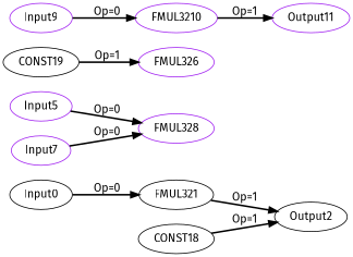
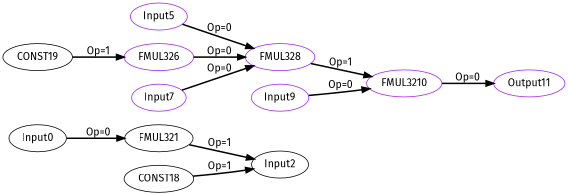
  digraph {
    fontname="Fira Sans"
    rankdir=LR
    node [color=purple fontname="Fira Sans" opcode=Input]
    edge [color=black fontname="Fira Sans" operand=0 style=bold]
    Input0 [color=black offset="0,0" pattern="4,25,-96,25,-96,30,4,20" ref_name=gemm_0]
    FMUL321 [color=black opcode=FMUL32]
-   Output2 [color=black offset="0,0" opcode=Output pattern="4,25,-96,25,-96,30,4,20" ref_name=gemm_4]
+   Output2 [color=black offset="0,0" opcode=Output pattern="4,25,-96,25,-96,30,4,20" ref_name=gemm_4 label=Input2]
    Input5 [offset="0,0" pattern="0,25,0,25,4,30,4,20" ref_name=gemm_1]
    FMUL328 [opcode=FMUL32]
    FMUL326 [opcode=FMUL32]
    n7 [label=FMUL3210 opcode=FADD32]
    Input7 [offset="0,0" pattern="0,25,4,25,4,30,-2996,20" ref_name=gemm_2]
    Output11 [offset="0,0" opcode=Output pattern="0,25,4,25,-96,30,4,20" ref_name=gemm_4]
    Input9 [offset="0,0" pattern="0,25,4,25,-96,30,4,20" ref_name=gemm_3]
    CONST18 [color=black opcode=CONST value="0x3F99999A"]
    CONST19 [color=black opcode=CONST value="0x3FC00000"]
    Input0 -> FMUL321 [label="Op=0"]
    FMUL321 -> Output2 [label="Op=1"]
    Input5 -> FMUL328 [label="Op=0"]
-   n7 -> Output11 [label="Op=1"]
+   FMUL328 -> n7 [label="Op=1" operand=1]
+   FMUL326 -> FMUL328 [label="Op=0"]
+   n7 -> Output11 [label="Op=0"]
    Input7 -> FMUL328 [label="Op=0" operand=1]
    Input9 -> n7 [label="Op=0"]
    CONST18 -> Output2 [label="Op=1" operand=1]
    CONST19 -> FMUL326 [label="Op=1" operand=1]
  }
